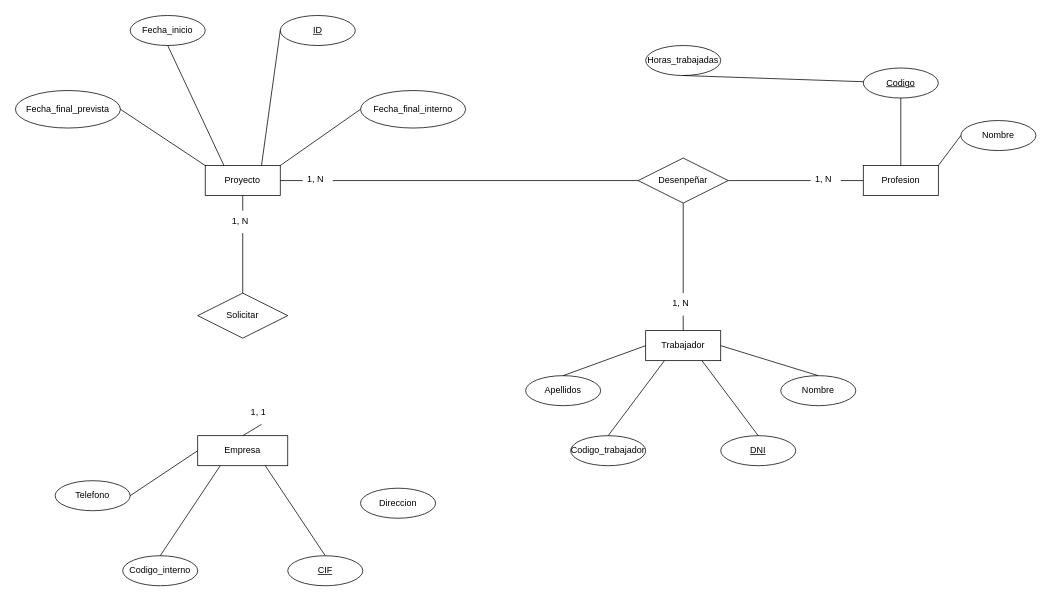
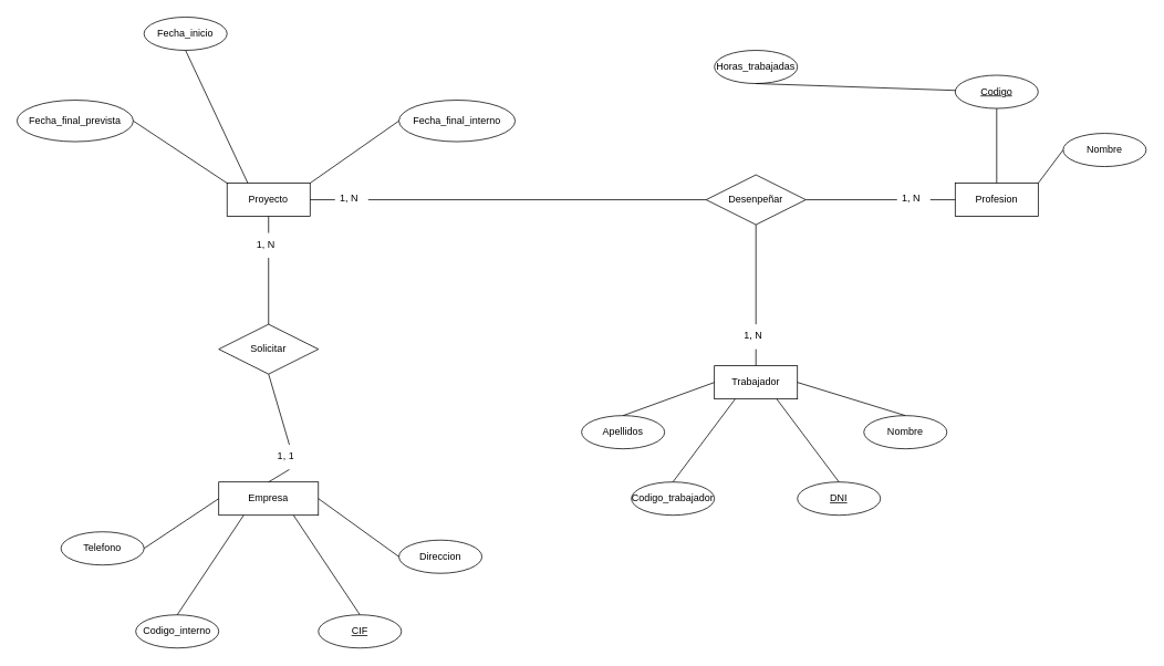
  <mxCell id="0" />
  <mxCell id="1" parent="0" />
  <mxCell id="2" value="Empresa" style="whiteSpace=wrap;html=1;align=center;" parent="1" vertex="1"><mxGeometry x="263" y="580" width="120" height="40" as="geometry" /></mxCell>
  <mxCell id="3" value="Proyecto" style="whiteSpace=wrap;html=1;align=center;" parent="1" vertex="1"><mxGeometry x="273" y="220" width="100" height="40" as="geometry" /></mxCell>
  <mxCell id="4" value="Trabajador" style="whiteSpace=wrap;html=1;align=center;" parent="1" vertex="1"><mxGeometry x="860" y="440" width="100" height="40" as="geometry" /></mxCell>
  <mxCell id="5" value="Profesion" style="whiteSpace=wrap;html=1;align=center;" parent="1" vertex="1"><mxGeometry x="1150" y="220" width="100" height="40" as="geometry" /></mxCell>
  <mxCell id="6" value="CIF" style="ellipse;whiteSpace=wrap;html=1;align=center;fontStyle=4;" parent="1" vertex="1"><mxGeometry x="383" y="740" width="100" height="40" as="geometry" /></mxCell>
  <mxCell id="7" value="Direccion" style="ellipse;whiteSpace=wrap;html=1;align=center;" parent="1" vertex="1"><mxGeometry x="480" y="650" width="100" height="40" as="geometry" /></mxCell>
  <mxCell id="8" value="Telefono" style="ellipse;whiteSpace=wrap;html=1;align=center;" parent="1" vertex="1"><mxGeometry x="73" y="640" width="100" height="40" as="geometry" /></mxCell>
  <mxCell id="9" value="Codigo_interno" style="ellipse;whiteSpace=wrap;html=1;align=center;" parent="1" vertex="1"><mxGeometry x="163" y="740" width="100" height="40" as="geometry" /></mxCell>
  <mxCell id="10" value="Fecha_inicio" style="ellipse;whiteSpace=wrap;html=1;align=center;" parent="1" vertex="1"><mxGeometry x="173" y="20" width="100" height="40" as="geometry" /></mxCell>
  <mxCell id="11" value="Fecha_final_prevista" style="ellipse;whiteSpace=wrap;html=1;align=center;" parent="1" vertex="1"><mxGeometry x="20" y="120" width="140" height="50" as="geometry" /></mxCell>
  <mxCell id="12" value="Fecha_final_interno" style="ellipse;whiteSpace=wrap;html=1;align=center;" parent="1" vertex="1"><mxGeometry x="480" y="120" width="140" height="50" as="geometry" /></mxCell>
  <mxCell id="13" value="DNI" style="ellipse;whiteSpace=wrap;html=1;align=center;fontStyle=4;" parent="1" vertex="1"><mxGeometry x="960" y="580" width="100" height="40" as="geometry" /></mxCell>
  <mxCell id="14" value="Codigo_trabajador" style="ellipse;whiteSpace=wrap;html=1;align=center;" parent="1" vertex="1"><mxGeometry x="760" y="580" width="100" height="40" as="geometry" /></mxCell>
  <mxCell id="15" value="Nombre" style="ellipse;whiteSpace=wrap;html=1;align=center;" parent="1" vertex="1"><mxGeometry x="1040" y="500" width="100" height="40" as="geometry" /></mxCell>
  <mxCell id="16" value="Apellidos" style="ellipse;whiteSpace=wrap;html=1;align=center;" parent="1" vertex="1"><mxGeometry x="700" y="500" width="100" height="40" as="geometry" /></mxCell>
- <mxCell id="17" value="ID" style="ellipse;whiteSpace=wrap;html=1;align=center;fontStyle=4;" parent="1" vertex="1"><mxGeometry x="373" y="20" width="100" height="40" as="geometry" /></mxCell>
  <mxCell id="18" value="Codigo" style="ellipse;whiteSpace=wrap;html=1;align=center;fontStyle=4;" parent="1" vertex="1"><mxGeometry x="1150" y="90" width="100" height="40" as="geometry" /></mxCell>
  <mxCell id="19" value="Nombre" style="ellipse;whiteSpace=wrap;html=1;align=center;" parent="1" vertex="1"><mxGeometry x="1280" y="160" width="100" height="40" as="geometry" /></mxCell>
  <mxCell id="20" value="Solicitar" style="shape=rhombus;perimeter=rhombusPerimeter;whiteSpace=wrap;html=1;align=center;" parent="1" vertex="1"><mxGeometry x="263" y="390" width="120" height="60" as="geometry" /></mxCell>
+ <mxCell id="21" value="" style="endArrow=none;html=1;rounded=0;exitX=0.5;exitY=0;exitDx=0;exitDy=0;entryX=0.5;entryY=1;entryDx=0;entryDy=0;" parent="1" source="38" target="20" edge="1"><mxGeometry relative="1" as="geometry"><mxPoint x="450" y="460" as="sourcePoint" /><mxPoint x="610" y="460" as="targetPoint" /></mxGeometry></mxCell>
  <mxCell id="22" value="" style="endArrow=none;html=1;rounded=0;exitX=0.5;exitY=0;exitDx=0;exitDy=0;entryX=0.5;entryY=1;entryDx=0;entryDy=0;" parent="1" source="40" target="3" edge="1"><mxGeometry relative="1" as="geometry"><mxPoint x="333" y="590" as="sourcePoint" /><mxPoint x="333" y="460" as="targetPoint" /></mxGeometry></mxCell>
  <mxCell id="23" value="" style="endArrow=none;html=1;rounded=0;exitX=0.5;exitY=0;exitDx=0;exitDy=0;entryX=0.75;entryY=1;entryDx=0;entryDy=0;" parent="1" source="6" target="2" edge="1"><mxGeometry relative="1" as="geometry"><mxPoint x="450" y="460" as="sourcePoint" /><mxPoint x="610" y="460" as="targetPoint" /></mxGeometry></mxCell>
+ <mxCell id="24" value="" style="endArrow=none;html=1;rounded=0;exitX=1;exitY=0.5;exitDx=0;exitDy=0;entryX=0;entryY=0.5;entryDx=0;entryDy=0;" parent="1" source="2" target="7" edge="1"><mxGeometry relative="1" as="geometry"><mxPoint x="450" y="460" as="sourcePoint" /><mxPoint x="610" y="460" as="targetPoint" /></mxGeometry></mxCell>
  <mxCell id="25" value="" style="endArrow=none;html=1;rounded=0;exitX=1;exitY=0.5;exitDx=0;exitDy=0;entryX=0;entryY=0.5;entryDx=0;entryDy=0;" parent="1" source="8" target="2" edge="1"><mxGeometry relative="1" as="geometry"><mxPoint x="450" y="460" as="sourcePoint" /><mxPoint x="610" y="460" as="targetPoint" /></mxGeometry></mxCell>
  <mxCell id="26" value="" style="endArrow=none;html=1;rounded=0;exitX=0.5;exitY=0;exitDx=0;exitDy=0;entryX=0.25;entryY=1;entryDx=0;entryDy=0;" parent="1" source="9" target="2" edge="1"><mxGeometry relative="1" as="geometry"><mxPoint x="450" y="460" as="sourcePoint" /><mxPoint x="610" y="460" as="targetPoint" /></mxGeometry></mxCell>
  <mxCell id="27" value="" style="endArrow=none;html=1;rounded=0;exitX=1;exitY=0;exitDx=0;exitDy=0;entryX=0;entryY=0.5;entryDx=0;entryDy=0;" parent="1" source="3" target="12" edge="1"><mxGeometry relative="1" as="geometry"><mxPoint x="450" y="160" as="sourcePoint" /><mxPoint x="610" y="160" as="targetPoint" /></mxGeometry></mxCell>
- <mxCell id="28" value="" style="endArrow=none;html=1;rounded=0;entryX=0;entryY=0.5;entryDx=0;entryDy=0;exitX=0.75;exitY=0;exitDx=0;exitDy=0;" parent="1" source="3" target="17" edge="1"><mxGeometry relative="1" as="geometry"><mxPoint x="450" y="160" as="sourcePoint" /><mxPoint x="610" y="160" as="targetPoint" /></mxGeometry></mxCell>
  <mxCell id="29" value="" style="endArrow=none;html=1;rounded=0;exitX=0.5;exitY=1;exitDx=0;exitDy=0;entryX=0.25;entryY=0;entryDx=0;entryDy=0;" parent="1" source="10" target="3" edge="1"><mxGeometry relative="1" as="geometry"><mxPoint x="450" y="160" as="sourcePoint" /><mxPoint x="610" y="160" as="targetPoint" /></mxGeometry></mxCell>
  <mxCell id="30" value="" style="endArrow=none;html=1;rounded=0;exitX=1;exitY=0.5;exitDx=0;exitDy=0;entryX=0;entryY=0;entryDx=0;entryDy=0;" parent="1" source="11" target="3" edge="1"><mxGeometry relative="1" as="geometry"><mxPoint x="450" y="160" as="sourcePoint" /><mxPoint x="610" y="160" as="targetPoint" /></mxGeometry></mxCell>
  <mxCell id="31" value="Desenpeñar" style="shape=rhombus;perimeter=rhombusPerimeter;whiteSpace=wrap;html=1;align=center;" parent="1" vertex="1"><mxGeometry x="850" y="210" width="120" height="60" as="geometry" /></mxCell>
  <mxCell id="32" value="" style="endArrow=none;html=1;rounded=0;exitX=1;exitY=0.5;exitDx=0;exitDy=0;entryX=0;entryY=0.5;entryDx=0;entryDy=0;" parent="1" source="46" target="31" edge="1"><mxGeometry relative="1" as="geometry"><mxPoint x="450" y="360" as="sourcePoint" /><mxPoint x="610" y="360" as="targetPoint" /></mxGeometry></mxCell>
  <mxCell id="33" value="" style="endArrow=none;html=1;rounded=0;entryX=0;entryY=0.5;entryDx=0;entryDy=0;exitX=1;exitY=0.5;exitDx=0;exitDy=0;" parent="1" source="42" target="5" edge="1"><mxGeometry relative="1" as="geometry"><mxPoint x="610" y="360" as="sourcePoint" /><mxPoint x="770" y="360" as="targetPoint" /></mxGeometry></mxCell>
  <mxCell id="34" value="" style="endArrow=none;html=1;rounded=0;entryX=0.5;entryY=0;entryDx=0;entryDy=0;exitX=0.5;exitY=1;exitDx=0;exitDy=0;" parent="1" source="44" target="4" edge="1"><mxGeometry relative="1" as="geometry"><mxPoint x="610" y="360" as="sourcePoint" /><mxPoint x="770" y="360" as="targetPoint" /></mxGeometry></mxCell>
  <mxCell id="35" value="" style="endArrow=none;html=1;rounded=0;exitX=0.5;exitY=1;exitDx=0;exitDy=0;entryX=0.5;entryY=0;entryDx=0;entryDy=0;" parent="1" source="18" target="5" edge="1"><mxGeometry relative="1" as="geometry"><mxPoint x="610" y="360" as="sourcePoint" /><mxPoint x="770" y="360" as="targetPoint" /></mxGeometry></mxCell>
  <mxCell id="36" value="" style="endArrow=none;html=1;rounded=0;entryX=0;entryY=0.5;entryDx=0;entryDy=0;exitX=1;exitY=0;exitDx=0;exitDy=0;" parent="1" source="5" target="19" edge="1"><mxGeometry relative="1" as="geometry"><mxPoint x="610" y="360" as="sourcePoint" /><mxPoint x="770" y="360" as="targetPoint" /></mxGeometry></mxCell>
  <mxCell id="37" value="" style="endArrow=none;html=1;rounded=0;exitX=0.5;exitY=0;exitDx=0;exitDy=0;entryX=0.5;entryY=1;entryDx=0;entryDy=0;" parent="1" source="2" target="38" edge="1"><mxGeometry relative="1" as="geometry"><mxPoint x="323" y="580" as="sourcePoint" /><mxPoint x="323" y="450" as="targetPoint" /></mxGeometry></mxCell>
  <mxCell id="38" value="1, 1" style="text;strokeColor=none;fillColor=none;spacingLeft=4;spacingRight=4;overflow=hidden;rotatable=0;points=[[0,0.5],[1,0.5]];portConstraint=eastwest;fontSize=12;whiteSpace=wrap;html=1;" parent="1" vertex="1"><mxGeometry x="328" y="535" width="40" height="30" as="geometry" /></mxCell>
  <mxCell id="39" value="" style="endArrow=none;html=1;rounded=0;exitX=0.5;exitY=0;exitDx=0;exitDy=0;entryX=0.5;entryY=1;entryDx=0;entryDy=0;" parent="1" source="20" target="40" edge="1"><mxGeometry relative="1" as="geometry"><mxPoint x="323" y="390" as="sourcePoint" /><mxPoint x="323" y="260" as="targetPoint" /></mxGeometry></mxCell>
  <mxCell id="40" value="1, N" style="text;strokeColor=none;fillColor=none;spacingLeft=4;spacingRight=4;overflow=hidden;rotatable=0;points=[[0,0.5],[1,0.5]];portConstraint=eastwest;fontSize=12;whiteSpace=wrap;html=1;" parent="1" vertex="1"><mxGeometry x="303" y="280" width="40" height="30" as="geometry" /></mxCell>
  <mxCell id="41" value="" style="endArrow=none;html=1;rounded=0;entryX=0;entryY=0.5;entryDx=0;entryDy=0;exitX=1;exitY=0.5;exitDx=0;exitDy=0;" parent="1" source="31" target="42" edge="1"><mxGeometry relative="1" as="geometry"><mxPoint x="970" y="240" as="sourcePoint" /><mxPoint x="1150" y="240" as="targetPoint" /></mxGeometry></mxCell>
  <mxCell id="42" value="1, N" style="text;strokeColor=none;fillColor=none;spacingLeft=4;spacingRight=4;overflow=hidden;rotatable=0;points=[[0,0.5],[1,0.5]];portConstraint=eastwest;fontSize=12;whiteSpace=wrap;html=1;" parent="1" vertex="1"><mxGeometry x="1080" y="225" width="40" height="30" as="geometry" /></mxCell>
  <mxCell id="43" value="" style="endArrow=none;html=1;rounded=0;entryX=0.5;entryY=0;entryDx=0;entryDy=0;exitX=0.5;exitY=1;exitDx=0;exitDy=0;" parent="1" source="31" target="44" edge="1"><mxGeometry relative="1" as="geometry"><mxPoint x="910" y="270" as="sourcePoint" /><mxPoint x="910" y="440" as="targetPoint" /></mxGeometry></mxCell>
  <mxCell id="44" value="1, N" style="text;strokeColor=none;fillColor=none;spacingLeft=4;spacingRight=4;overflow=hidden;rotatable=0;points=[[0,0.5],[1,0.5]];portConstraint=eastwest;fontSize=12;whiteSpace=wrap;html=1;" parent="1" vertex="1"><mxGeometry x="890" y="390" width="40" height="30" as="geometry" /></mxCell>
  <mxCell id="45" value="" style="endArrow=none;html=1;rounded=0;exitX=1;exitY=0.5;exitDx=0;exitDy=0;entryX=0;entryY=0.5;entryDx=0;entryDy=0;" parent="1" source="3" target="46" edge="1"><mxGeometry relative="1" as="geometry"><mxPoint x="373" y="240" as="sourcePoint" /><mxPoint x="690" y="240" as="targetPoint" /></mxGeometry></mxCell>
  <mxCell id="46" value="1, N" style="text;strokeColor=none;fillColor=none;spacingLeft=4;spacingRight=4;overflow=hidden;rotatable=0;points=[[0,0.5],[1,0.5]];portConstraint=eastwest;fontSize=12;whiteSpace=wrap;html=1;" parent="1" vertex="1"><mxGeometry x="403" y="225" width="40" height="30" as="geometry" /></mxCell>
  <mxCell id="47" value="" style="endArrow=none;html=1;rounded=0;entryX=0;entryY=0.5;entryDx=0;entryDy=0;exitX=0.5;exitY=0;exitDx=0;exitDy=0;" parent="1" source="16" target="4" edge="1"><mxGeometry relative="1" as="geometry"><mxPoint x="530" y="560" as="sourcePoint" /><mxPoint x="690" y="560" as="targetPoint" /></mxGeometry></mxCell>
  <mxCell id="48" value="" style="endArrow=none;html=1;rounded=0;entryX=0.25;entryY=1;entryDx=0;entryDy=0;exitX=0.5;exitY=0;exitDx=0;exitDy=0;" parent="1" source="14" target="4" edge="1"><mxGeometry relative="1" as="geometry"><mxPoint x="530" y="360" as="sourcePoint" /><mxPoint x="690" y="360" as="targetPoint" /></mxGeometry></mxCell>
  <mxCell id="49" value="" style="endArrow=none;html=1;rounded=0;entryX=0.75;entryY=1;entryDx=0;entryDy=0;exitX=0.5;exitY=0;exitDx=0;exitDy=0;" parent="1" source="13" target="4" edge="1"><mxGeometry relative="1" as="geometry"><mxPoint x="820" y="590" as="sourcePoint" /><mxPoint x="895" y="490" as="targetPoint" /></mxGeometry></mxCell>
  <mxCell id="50" value="" style="endArrow=none;html=1;rounded=0;entryX=1;entryY=0.5;entryDx=0;entryDy=0;exitX=0.5;exitY=0;exitDx=0;exitDy=0;" parent="1" source="15" target="4" edge="1"><mxGeometry relative="1" as="geometry"><mxPoint x="1020" y="590" as="sourcePoint" /><mxPoint x="945" y="490" as="targetPoint" /></mxGeometry></mxCell>
  <mxCell id="51" value="Horas_trabajadas" style="ellipse;whiteSpace=wrap;html=1;align=center;" parent="1" vertex="1"><mxGeometry x="860" width="100" height="40" as="geometry" y="60" /></mxCell>
  <mxCell id="52" value="" style="endArrow=none;html=1;rounded=0;exitX=0.5;exitY=1;exitDx=0;exitDy=0;" parent="1" source="51" target="18" edge="1"><mxGeometry relative="1" as="geometry"><mxPoint x="530" y="360" as="sourcePoint" /><mxPoint x="690" y="360" as="targetPoint" /></mxGeometry></mxCell>
